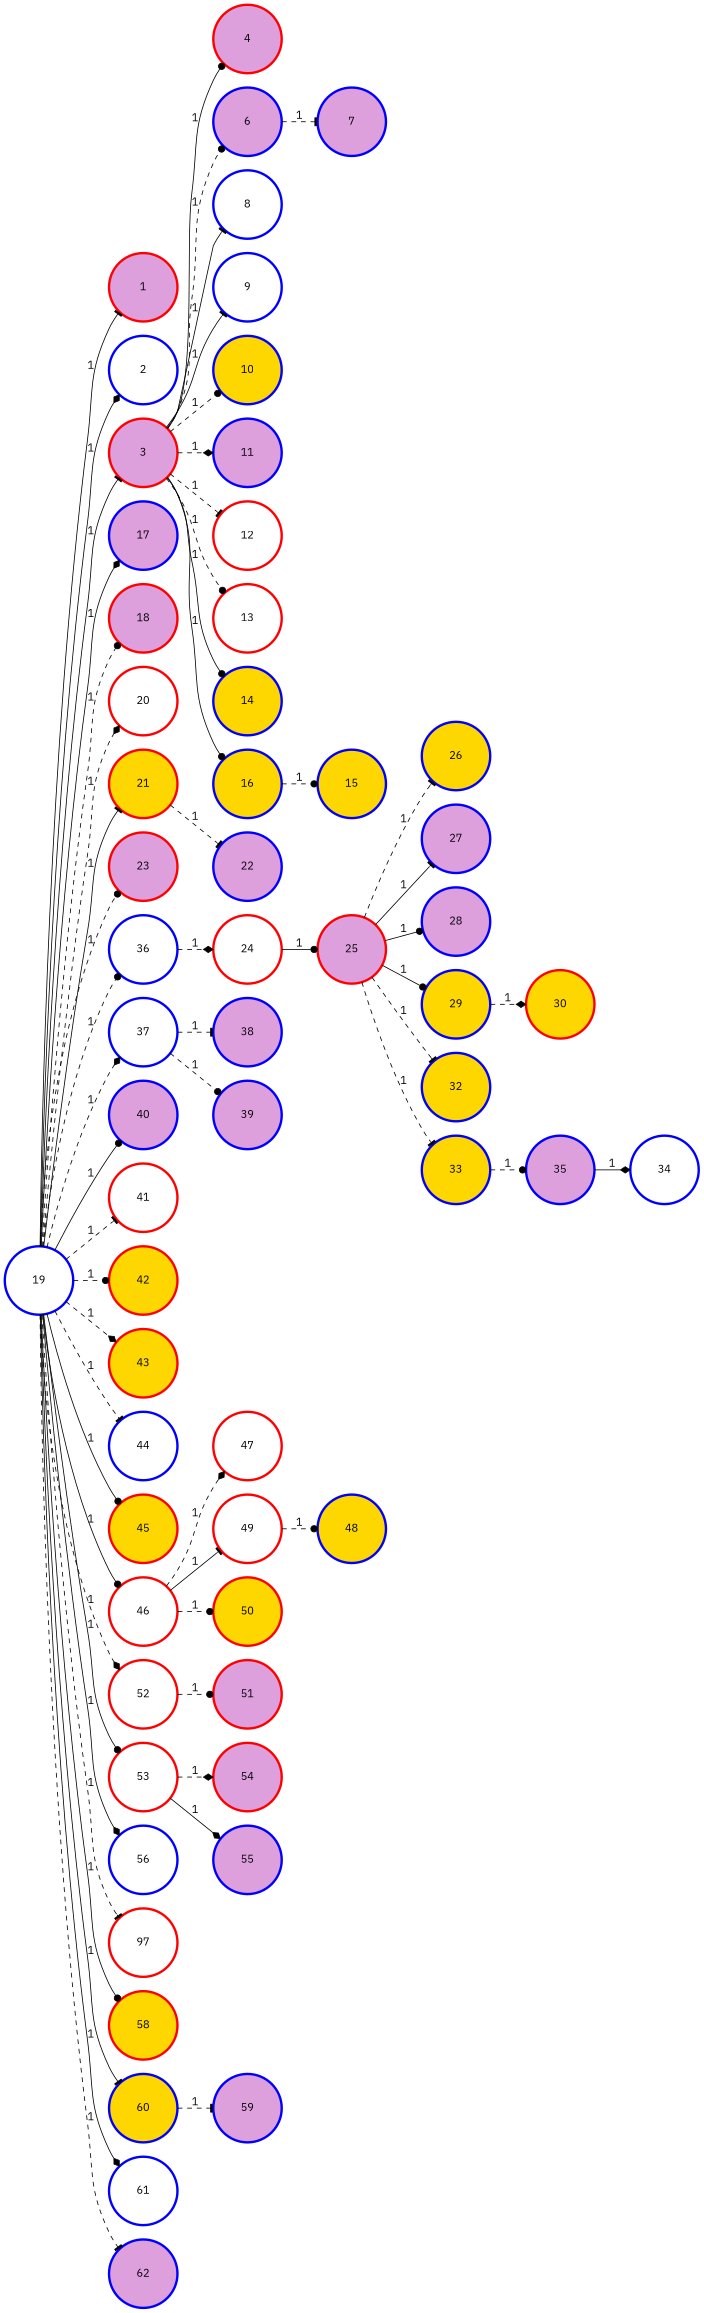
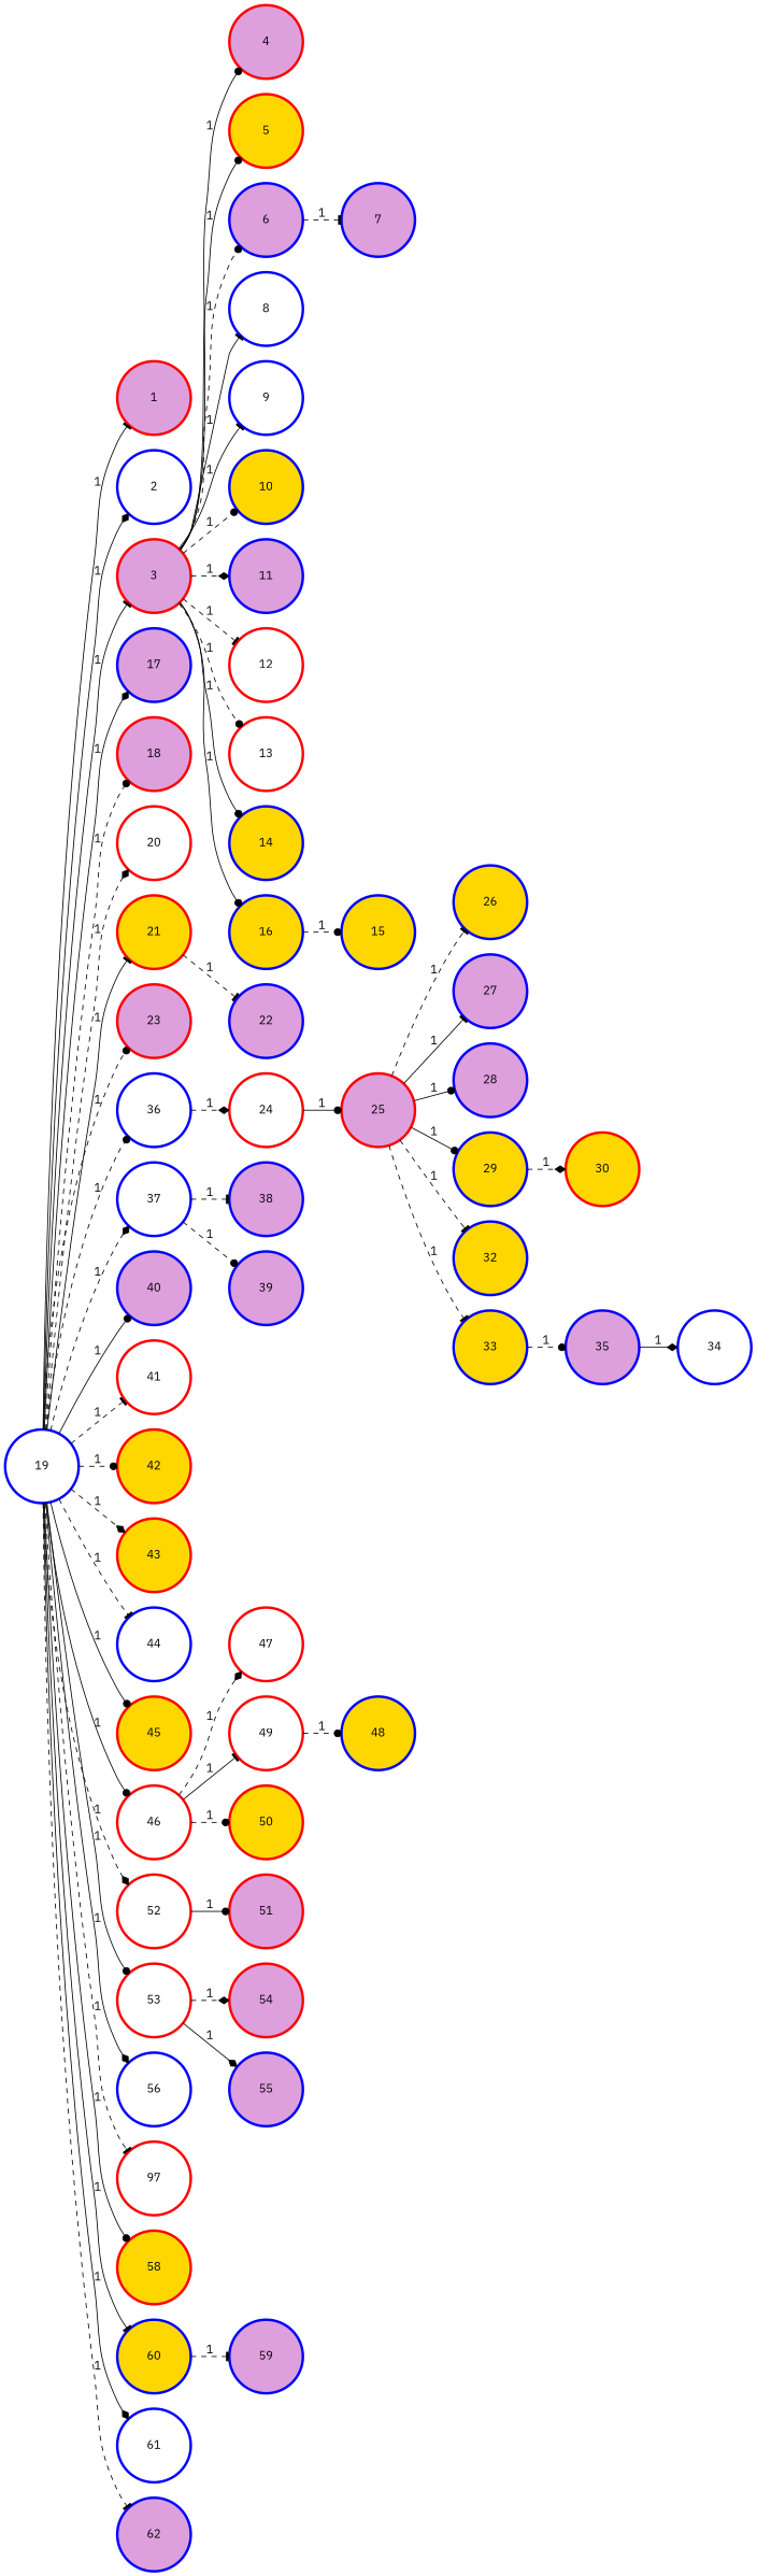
  digraph {
    fontname="IBM Plex Sans"
    rankdir=LR
    node [color=blue fillcolor=plum fontname="IBM Plex Sans" penwidth=3 style=filled]
    edge [arrowhead=dot color=black fontname="IBM Plex Sans" penwidth=1 style=dashed]
    n1 [color=red height=1.2 label=1 width=1.2]
    n2 [fillcolor=white height=1.2 label=2 width=1.2]
    n3 [color=red height=1.2 label=3 width=1.2]
    n4 [color=red height=1.2 label=4 width=1.2]
+   n5 [color=red fillcolor=gold height=1.2 label=5 width=1.2]
    n6 [height=1.2 label=6 width=1.2]
    n7 [fillcolor=white height=1.2 label=8 width=1.2]
    n8 [fillcolor=white height=1.2 label=9 width=1.2]
    n9 [fillcolor=gold height=1.2 label=10 width=1.2]
    n10 [height=1.2 label=11 width=1.2]
    n11 [color=red fillcolor=white height=1.2 label=12 width=1.2]
    n12 [color=red fillcolor=white height=1.2 label=13 width=1.2]
    n13 [fillcolor=gold height=1.2 label=14 width=1.2]
    n14 [fillcolor=gold height=1.2 label=16 width=1.2]
    n15 [height=1.2 label=7 width=1.2]
    n16 [fillcolor=gold height=1.2 label=15 width=1.2]
    n17 [height=1.2 label=17 width=1.2]
    n18 [color=red height=1.2 label=18 width=1.2]
    n19 [fillcolor=white height=1.2 label=19 width=1.2]
    n20 [color=red fillcolor=white height=1.2 label=20 width=1.2]
    n21 [color=red fillcolor=gold height=1.2 label=21 width=1.2]
    n22 [color=red height=1.2 label=23 width=1.2]
    n23 [fillcolor=white height=1.2 label=36 width=1.2]
    n24 [fillcolor=white height=1.2 label=37 width=1.2]
    n25 [height=1.2 label=40 width=1.2]
    n26 [color=red fillcolor=white height=1.2 label=41 width=1.2]
    n27 [color=red fillcolor=gold height=1.2 label=42 width=1.2]
    n28 [color=red fillcolor=gold height=1.2 label=43 width=1.2]
    n29 [fillcolor=white height=1.2 label=44 width=1.2]
    n30 [color=red fillcolor=gold height=1.2 label=45 width=1.2]
    n31 [color=red fillcolor=white height=1.2 label=46 width=1.2]
    n32 [color=red fillcolor=white height=1.2 label=52 width=1.2]
    n33 [color=red fillcolor=white height=1.2 label=53 width=1.2]
    n34 [fillcolor=white height=1.2 label=56 width=1.2]
    n35 [color=red fillcolor=white height=1.2 label=97 width=1.2]
    n36 [color=red fillcolor=gold height=1.2 label=58 width=1.2]
    n37 [fillcolor=gold height=1.2 label=60 width=1.2]
    n38 [fillcolor=white height=1.2 label=61 width=1.2]
    n39 [height=1.2 label=62 width=1.2]
    n40 [height=1.2 label=22 width=1.2]
    n41 [color=red fillcolor=white height=1.2 label=24 width=1.2]
    n42 [height=1.2 label=38 width=1.2]
    n43 [height=1.2 label=39 width=1.2]
    n44 [color=red fillcolor=white height=1.2 label=47 width=1.2]
    n45 [color=red fillcolor=white height=1.2 label=49 width=1.2]
    n46 [color=red fillcolor=gold height=1.2 label=50 width=1.2]
    n47 [color=red height=1.2 label=51 width=1.2]
    n48 [color=red height=1.2 label=54 width=1.2]
    n49 [height=1.2 label=55 width=1.2]
    n50 [height=1.2 label=59 width=1.2]
    n51 [color=red height=1.2 label=25 width=1.2]
    n52 [fillcolor=gold height=1.2 label=26 width=1.2]
    n53 [height=1.2 label=27 width=1.2]
    n54 [height=1.2 label=28 width=1.2]
    n55 [fillcolor=gold height=1.2 label=29 width=1.2]
    n56 [fillcolor=gold height=1.2 label=32 width=1.2]
    n57 [fillcolor=gold height=1.2 label=33 width=1.2]
    n58 [color=red fillcolor=gold height=1.2 label=30 width=1.2]
    n59 [height=1.2 label=35 width=1.2]
    n60 [fillcolor=white height=1.2 label=34 width=1.2]
    n61 [fillcolor=gold height=1.2 label=48 width=1.2]
    n3 -> n4 [label=1 style=solid]
+   n3 -> n5 [label=1 style=solid]
    n3 -> n6 [label=1]
    n3 -> n7 [arrowhead=tee label=1 style=solid]
    n3 -> n8 [arrowhead=tee label=1 style=solid]
    n3 -> n9 [label=1]
    n3 -> n10 [arrowhead=diamond label=1]
    n3 -> n11 [arrowhead=tee label=1]
    n3 -> n12 [label=1]
    n3 -> n13 [label=1 style=solid]
    n3 -> n14 [label=1 style=solid]
    n6 -> n15 [arrowhead=tee label=1]
    n14 -> n16 [label=1]
    n19 -> n1 [arrowhead=tee label=1 style=solid]
    n19 -> n2 [arrowhead=diamond label=1 style=solid]
    n19 -> n3 [arrowhead=tee label=1 style=solid]
    n19 -> n17 [arrowhead=diamond label=1 style=solid]
    n19 -> n18 [label=1]
    n19 -> n20 [arrowhead=diamond label=1]
    n19 -> n21 [arrowhead=tee label=1 style=solid]
    n19 -> n22 [label=1]
    n19 -> n23 [label=1]
    n19 -> n24 [arrowhead=diamond label=1]
    n19 -> n25 [label=1 style=solid]
    n19 -> n26 [arrowhead=tee label=1]
    n19 -> n27 [label=1]
    n19 -> n28 [arrowhead=diamond label=1]
    n19 -> n29 [arrowhead=tee label=1]
    n19 -> n30 [label=1 style=solid]
    n19 -> n31 [label=1 style=solid]
    n19 -> n32 [arrowhead=diamond label=1]
    n19 -> n33 [label=1 style=solid]
    n19 -> n34 [arrowhead=diamond label=1 style=solid]
    n19 -> n35 [arrowhead=tee label=1]
    n19 -> n36 [label=1 style=solid]
    n19 -> n37 [arrowhead=tee label=1 style=solid]
    n19 -> n38 [arrowhead=diamond label=1 style=solid]
    n19 -> n39 [arrowhead=tee label=1]
    n21 -> n40 [arrowhead=tee label=1]
    n23 -> n41 [arrowhead=diamond label=1]
    n24 -> n42 [arrowhead=tee label=1]
    n24 -> n43 [label=1]
    n31 -> n44 [arrowhead=diamond label=1]
    n31 -> n45 [arrowhead=tee label=1 style=solid]
    n31 -> n46 [label=1]
-   n32 -> n47 [label=1]
+   n32 -> n47 [label=1 style=solid]
    n33 -> n48 [arrowhead=diamond label=1]
    n33 -> n49 [arrowhead=diamond label=1 style=solid]
    n37 -> n50 [arrowhead=tee label=1]
    n41 -> n51 [label=1 style=solid]
    n45 -> n61 [label=1]
    n51 -> n52 [arrowhead=tee label=1]
    n51 -> n53 [arrowhead=tee label=1 style=solid]
    n51 -> n54 [label=1 style=solid]
    n51 -> n55 [label=1 style=solid]
    n51 -> n56 [arrowhead=tee label=1]
    n51 -> n57 [arrowhead=tee label=1]
    n55 -> n58 [arrowhead=diamond label=1]
    n57 -> n59 [label=1]
    n59 -> n60 [arrowhead=diamond label=1 style=solid]
  }
